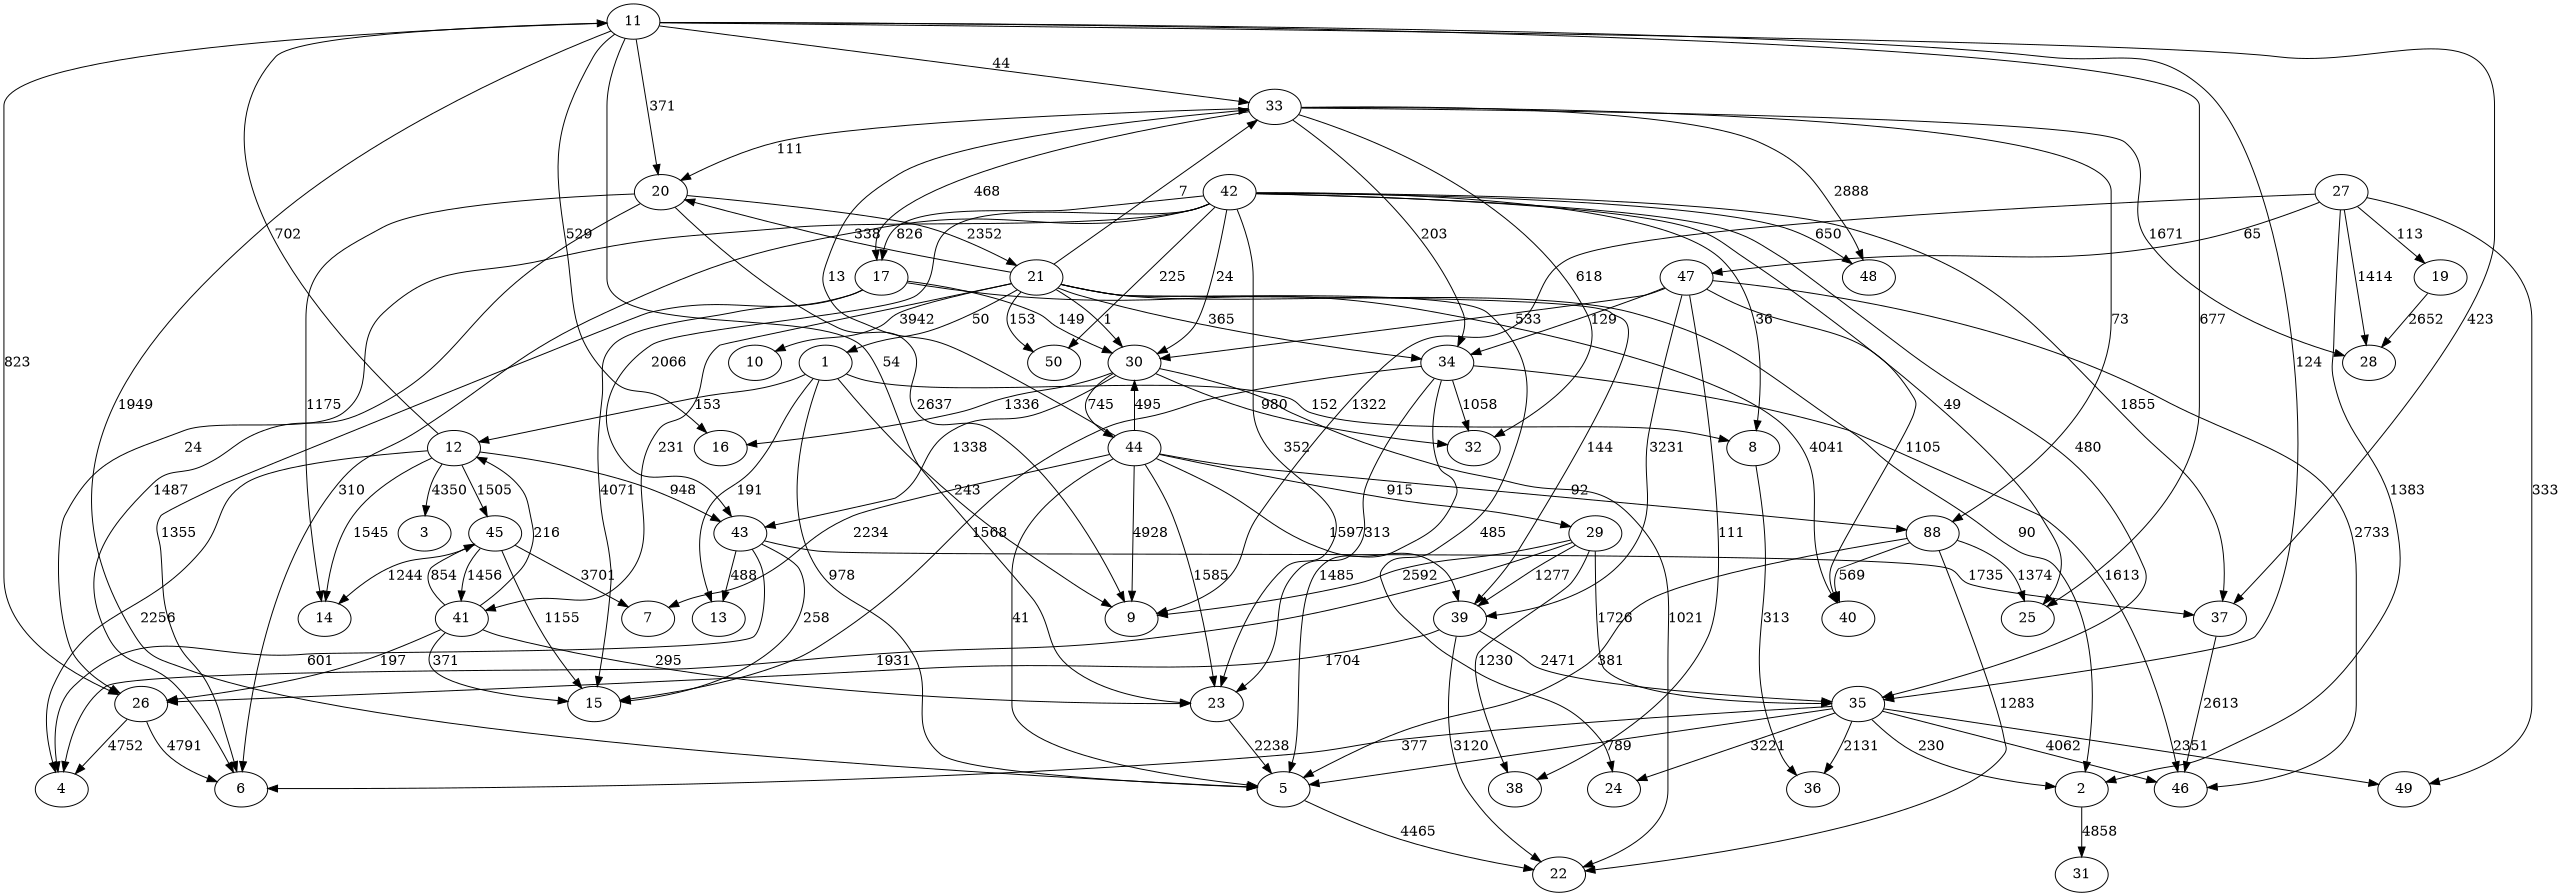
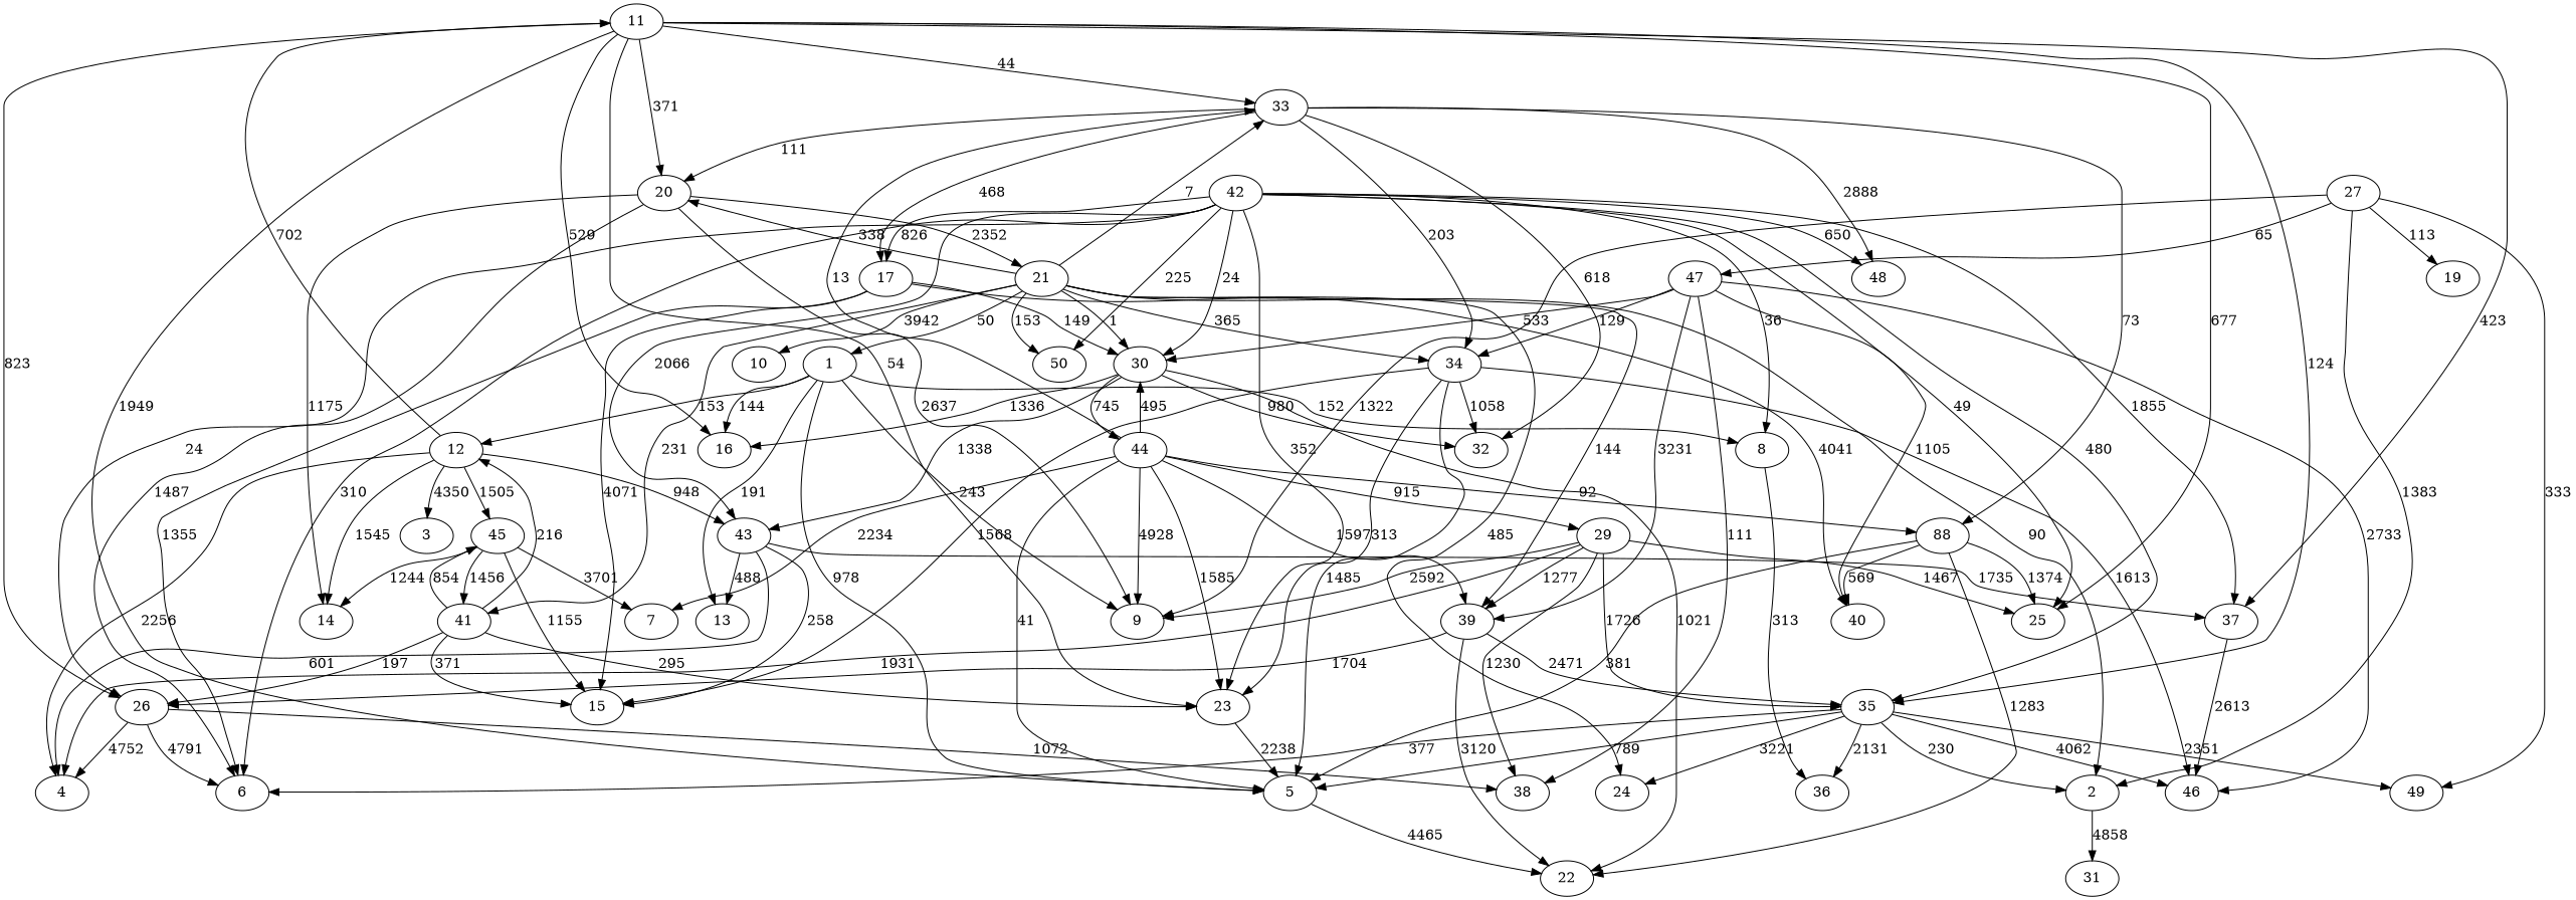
  strict digraph {
    23
    5
    22
    12
    3
    11
    4
    45
    43
    14
    16
    35
    25
    26
    37
    33
    20
    15
    7
    41
    13
    2
    36
    6
    24
    49
    46
    38
    32
    n30 [label=88]
    17
    48
-   28
    34
    9
    21
    31
    40
    30
    39
    50
    1
    10
    8
    44
    29
    42
    19
    47
    27
    23 -> 5 [label=2238]
    5 -> 22 [label=4465]
    12 -> 3 [label=4350]
    12 -> 11 [label=702]
    12 -> 4 [label=2256]
    12 -> 45 [label=1505]
    12 -> 43 [label=948]
    12 -> 14 [label=1545]
    11 -> 23 [label=54]
    11 -> 5 [label=1949]
    11 -> 16 [label=529]
    11 -> 35 [label=124]
    11 -> 25 [label=677]
    11 -> 26 [label=823]
    11 -> 37 [label=423]
    11 -> 33 [label=44]
    11 -> 20 [label=371]
    45 -> 14 [label=1244]
    45 -> 15 [label=1155]
    45 -> 7 [label=3701]
    45 -> 41 [label=1456]
    43 -> 4 [label=601]
    43 -> 37 [label=1735]
    43 -> 15 [label=258]
    43 -> 13 [label=488]
    35 -> 5 [label=789]
    35 -> 2 [label=230]
    35 -> 36 [label=2131]
    35 -> 6 [label=377]
    35 -> 24 [label=3221]
    35 -> 49 [label=2351]
    35 -> 46 [label=4062]
    26 -> 4 [label=4752]
    26 -> 6 [label=4791]
+   26 -> 38 [label=1072]
    37 -> 46 [label=2613]
    33 -> 20 [label=111]
    33 -> 32 [label=618]
    33 -> n30 [label=73]
    33 -> 17 [label=468]
    33 -> 48 [label=2888]
-   33 -> 28 [label=1671]
    33 -> 34 [label=203]
    20 -> 14 [label=1175]
    20 -> 6 [label=1487]
    20 -> 9 [label=2637]
    20 -> 21 [label=2352]
    41 -> 23 [label=295]
    41 -> 12 [label=216]
    41 -> 45 [label=854]
    41 -> 26 [label=197]
    41 -> 15 [label=371]
    2 -> 31 [label=4858]
    n30 -> 5 [label=381]
    n30 -> 22 [label=1283]
    n30 -> 25 [label=1374]
    n30 -> 40 [label=569]
    17 -> 15 [label=4071]
    17 -> 6 [label=1355]
    17 -> 40 [label=4041]
    17 -> 30 [label=149]
    34 -> 23 [label=313]
    34 -> 5 [label=1485]
    34 -> 15 [label=1568]
    34 -> 46 [label=1613]
    34 -> 32 [label=1058]
    21 -> 33 [label=7]
    21 -> 20 [label=338]
    21 -> 41 [label=231]
    21 -> 2 [label=90]
    21 -> 24 [label=485]
    21 -> 34 [label=365]
    21 -> 30 [label=1]
    21 -> 39 [label=144]
    21 -> 50 [label=153]
    21 -> 1 [label=50]
    21 -> 10 [label=3942]
    30 -> 22 [label=1021]
    30 -> 43 [label=1338]
    30 -> 16 [label=1336]
    30 -> 32 [label=980]
    30 -> 44 [label=745]
    39 -> 22 [label=3120]
    39 -> 35 [label=2471]
    39 -> 26 [label=1704]
    1 -> 5 [label=978]
    1 -> 12 [label=153]
+   1 -> 16 [label=144]
    1 -> 13 [label=191]
    1 -> 9 [label=243]
    1 -> 8 [label=152]
    8 -> 36 [label=313]
    44 -> 23 [label=1585]
    44 -> 5 [label=41]
    44 -> 33 [label=13]
    44 -> 7 [label=2234]
    44 -> n30 [label=92]
    44 -> 9 [label=4928]
    44 -> 30 [label=495]
    44 -> 39 [label=1597]
    44 -> 29 [label=915]
    29 -> 4 [label=1931]
    29 -> 35 [label=1726]
+   29 -> 25 [label=1467]
    29 -> 38 [label=1230]
    29 -> 9 [label=2592]
    29 -> 39 [label=1277]
    42 -> 23 [label=352]
    42 -> 43 [label=2066]
    42 -> 35 [label=480]
    42 -> 25 [label=49]
    42 -> 26 [label=24]
    42 -> 37 [label=1855]
    42 -> 6 [label=310]
    42 -> 17 [label=826]
    42 -> 48 [label=650]
    42 -> 30 [label=24]
    42 -> 50 [label=225]
    42 -> 8 [label=36]
-   19 -> 28 [label=2652]
    47 -> 46 [label=2733]
    47 -> 38 [label=111]
    47 -> 34 [label=129]
    47 -> 40 [label=1105]
    47 -> 30 [label=533]
    47 -> 39 [label=3231]
    27 -> 2 [label=1383]
    27 -> 49 [label=333]
-   27 -> 28 [label=1414]
    27 -> 9 [label=1322]
    27 -> 19 [label=113]
    27 -> 47 [label=65]
  }
